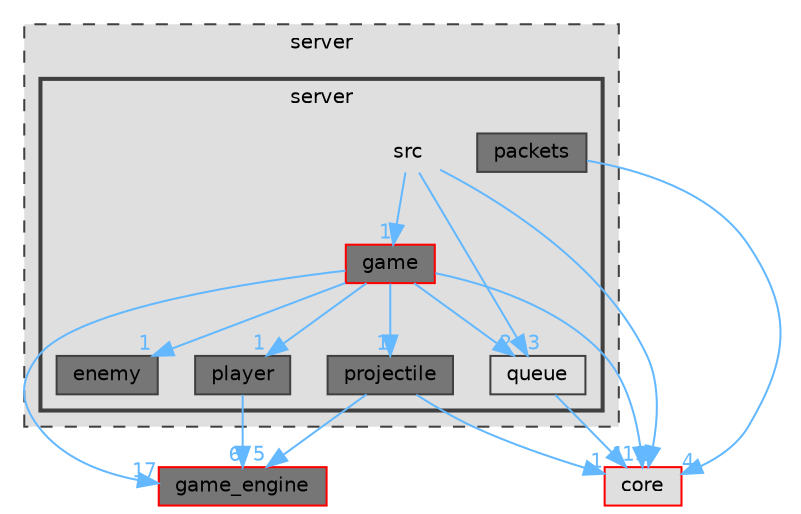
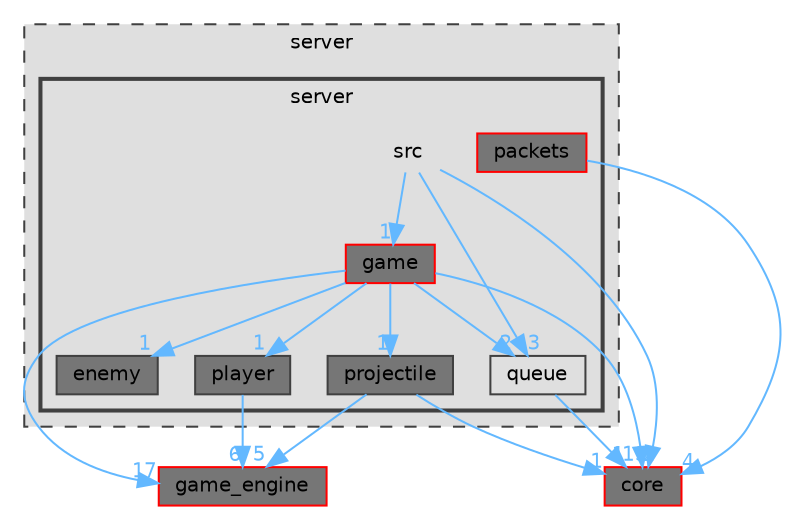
  digraph {
    compound=true
    node [fontname=Helvetica fontsize=10 shape=box color=grey25 fillcolor="#767676" style=filled]
    edge [color=steelblue1 fontcolor=steelblue1 fontname=Helvetica fontsize=10 headlabel=1 labeldistance=1.5 labelfontname=Helvetica labelfontsize=10]
    n1 [height=0.2 label=src shape=plaintext width=0.4 color="" fillcolor="" style=""]
    n2 [height=0.2 label=enemy width=0.4]
    n3 [color=red height=0.2 label=game width=0.4]
-   n4 [height=0.2 label=packets width=0.4]
+   n4 [color=red height=0.2 label=packets width=0.4]
    n5 [height=0.2 label=player width=0.4]
    n6 [height=0.2 label=projectile width=0.4]
    n7 [fillcolor="#dfdfdf" height=0.2 label=queue width=0.4]
-   n8 [color=red fillcolor="#dfdfdf" height=0.2 label=core width=0.4]
+   n8 [color=red height=0.2 label=core width=0.4]
    n9 [color=red height=0.2 label=game_engine width=0.4]
    subgraph cluster_1 {
      bgcolor="#dfdfdf"
      fontname=Helvetica
      fontsize=10
      label=server
      pencolor=grey25
      style="filled,dashed"
      subgraph cluster_2 {
        bgcolor="#dfdfdf"
        fontname=Helvetica
        fontsize=10
        label=server
        pencolor=grey25
        style="filled,bold"
        n1
        n2
        n3
        n4
        n5
        n6
        n7
      }
    }
    n1 -> n3
    n1 -> n7 [headlabel=3]
    n1 -> n8 [headlabel=19]
    n3 -> n2
    n3 -> n5
    n3 -> n6
    n3 -> n7 [headlabel=2]
    n3 -> n8 [headlabel=2]
    n3 -> n9 [headlabel=17]
    n4 -> n8 [headlabel=4]
    n5 -> n9 [headlabel=6]
    n6 -> n8
    n6 -> n9 [headlabel=5]
    n7 -> n8
  }
